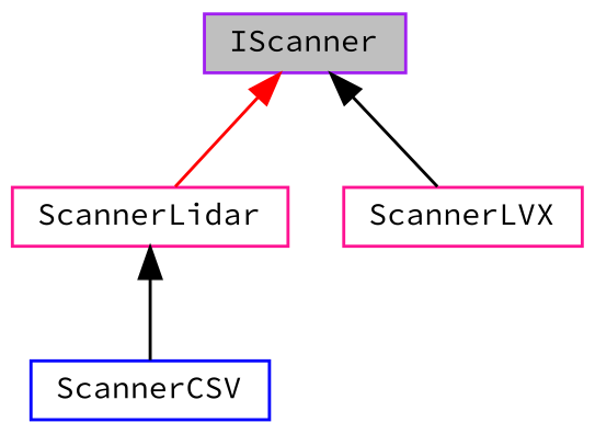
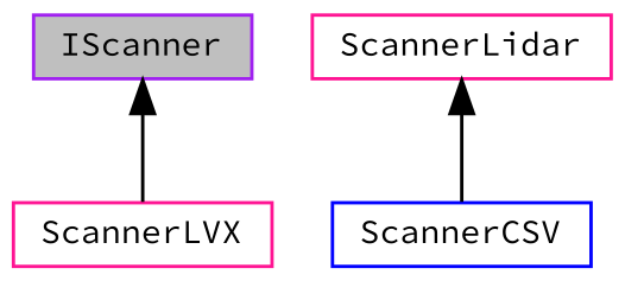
  digraph {
    fontname="Source Code Pro"
    node [color=deeppink fillcolor=white fontname="Source Code Pro" fontsize=10 shape=record style=filled]
    edge [color=black dir=back fontname="Source Code Pro" fontsize=10 labelfontname=Helvetica labelfontsize=10 style=solid]
    n1 [color=purple fillcolor=grey75 fontcolor=black height=0.2 label=IScanner width=0.4]
    n2 [height=0.2 label=ScannerLidar width=0.4]
    n3 [height=0.2 label=ScannerLVX width=0.4]
    n4 [color=blue height=0.2 label=ScannerCSV width=0.4]
-   n1 -> n2 [color=red]
    n1 -> n3
    n2 -> n4
  }
